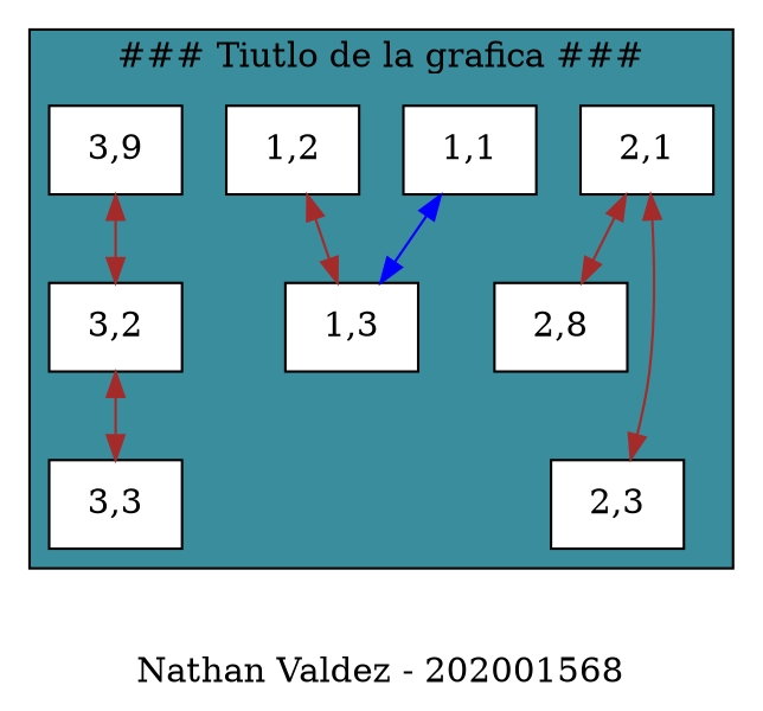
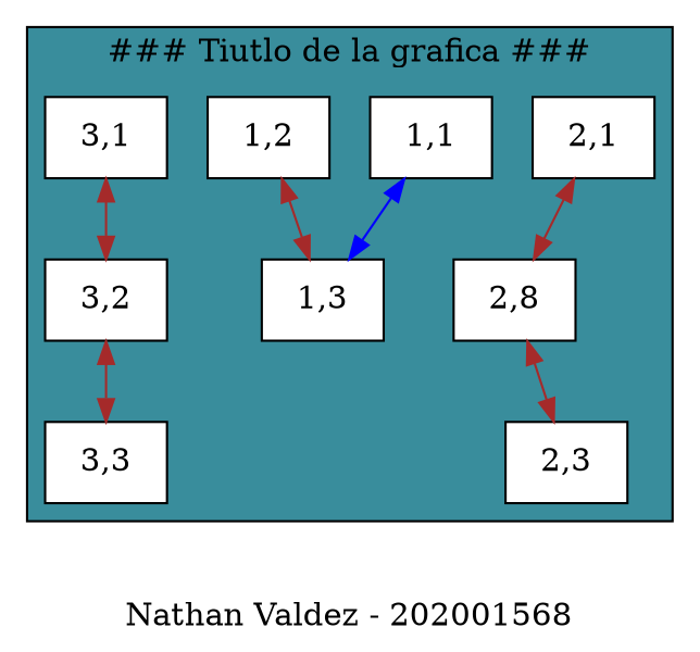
  digraph {
    label="Nathan Valdez - 202001568"
    node [fillcolor=white group=1 shape=box style=filled]
    edge [color=brown dir=both]
    n1 [label="1,1"]
    n2 [group=2 label="2,1"]
-   n3 [group=3 label="3,9"]
+   n3 [group=3 label="3,1"]
    n4 [label="1,2"]
    n5 [group=2 label="2,8"]
    n6 [group=3 label="3,2"]
    n7 [label="1,3"]
    n8 [group=2 label="2,3"]
    n9 [group=3 label="3,3"]
    subgraph cluster_1 {
      bgcolor="#398D9C"
      label="### Tiutlo de la grafica ###"
      n4
      n5
      n6
      n7
      n8
      n9
      subgraph sub_2 {
        bgcolor="#398D9C"
        label="### Tiutlo de la grafica ###"
        rank=same
        n1
        n2
        n3
      }
    }
    n1 -> n7 [color=blue]
    n2 -> n5
    n3 -> n6
    n4 -> n7
-   n2 -> n8
+   n5 -> n8
    n6 -> n9
  }
